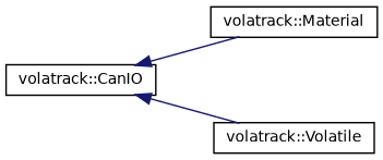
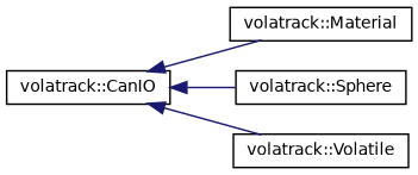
  digraph {
    rankdir=LR
    node [color=black fillcolor=white fontname=Helvetica fontsize=10 shape=record style=filled]
    edge [color=midnightblue dir=back fontname=Helvetica fontsize=10 labelfontname=Helvetica labelfontsize=10 style=solid]
    n1 [height=0.2 label="volatrack::CanIO" width=0.4]
    n2 [height=0.2 label="volatrack::Material" width=0.4]
+   n3 [height=0.2 label="volatrack::Sphere" width=0.4]
    n4 [height=0.2 label="volatrack::Volatile" width=0.4]
    n1 -> n2
+   n1 -> n3
    n1 -> n4
  }
